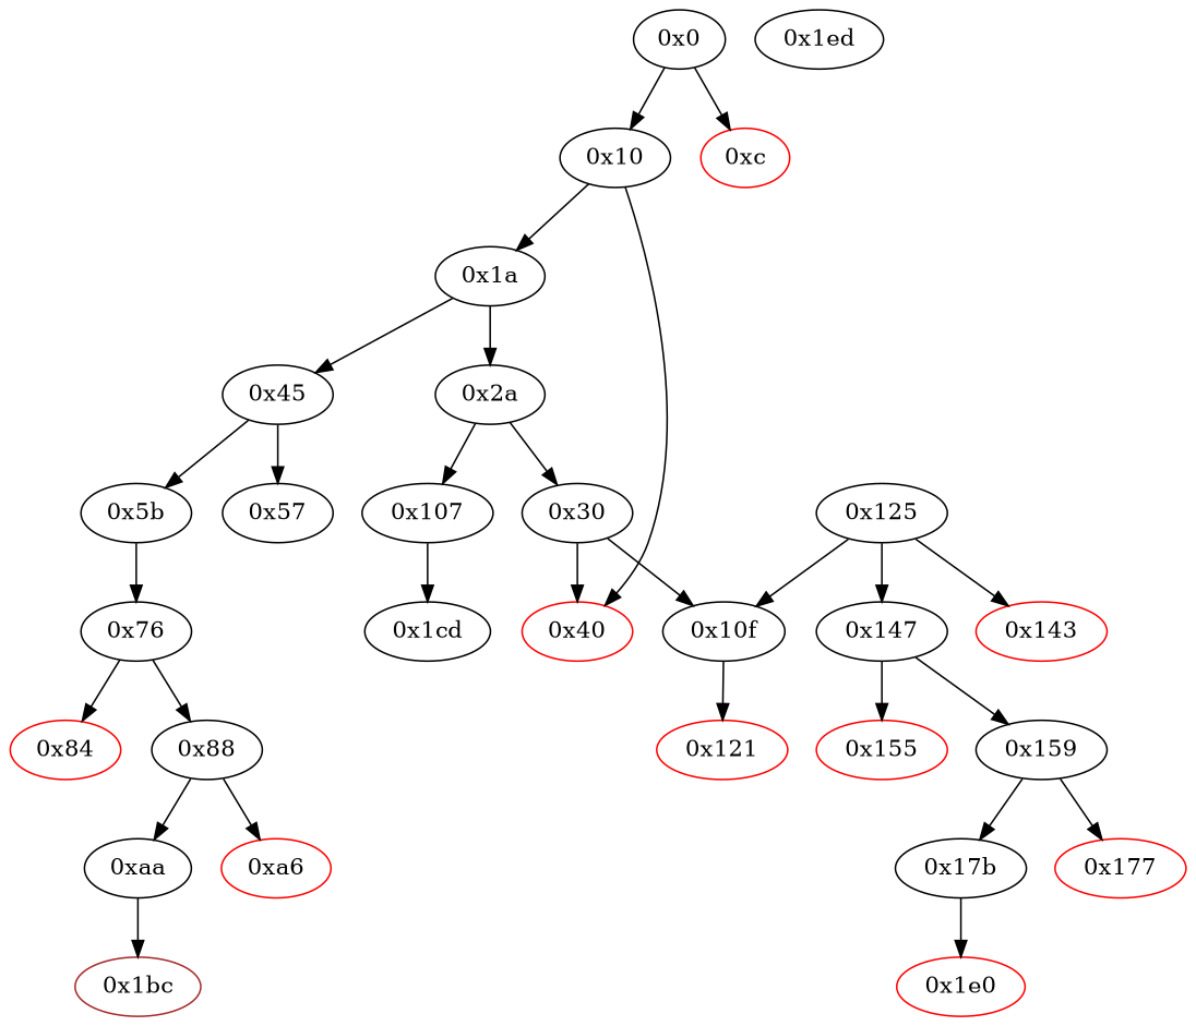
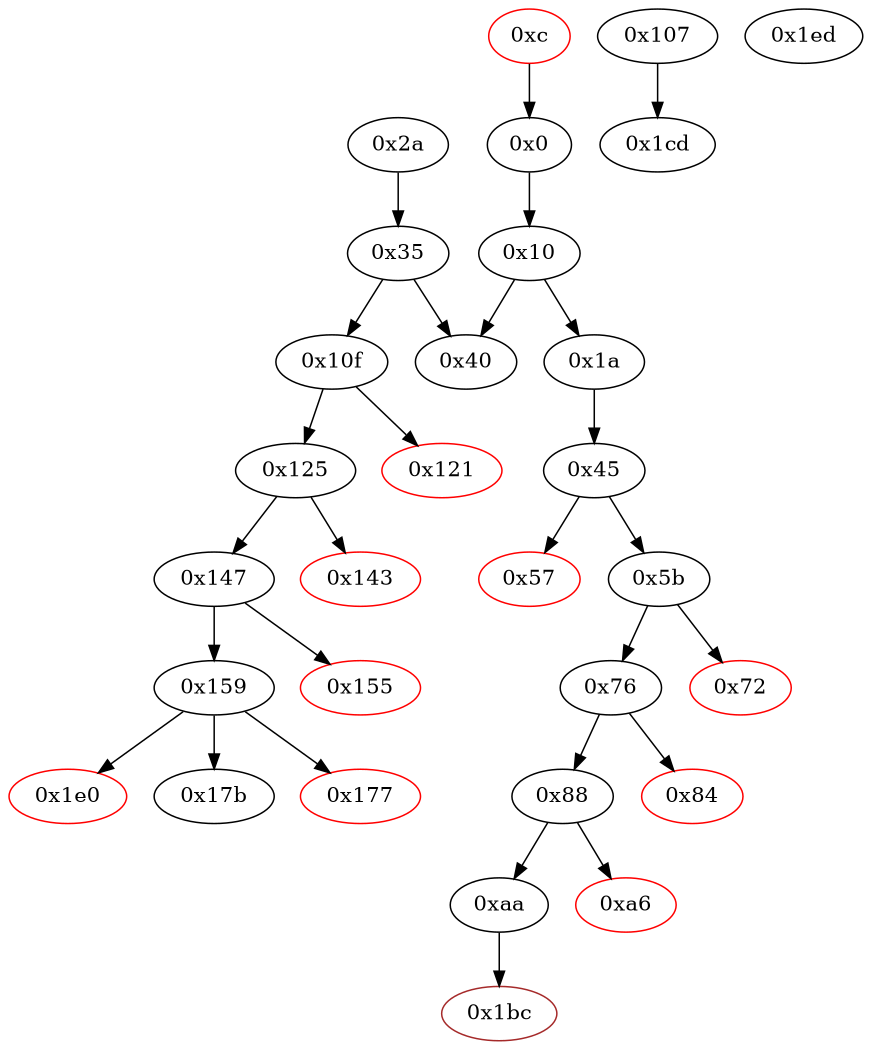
  strict digraph {
    node [fillcolor=white style=filled]
    "0x88"
    "0xaa"
    "0xa6" [color=red]
    "0x1bc" [color=brown]
    "0x1e0" [color=red]
    "0x17b"
    "0x159"
    "0x177" [color=red]
    "0x76"
    "0x84" [color=red]
    "0x2a"
-   "0x35" [label="0x30"]
+   "0x35"
    "0x107"
-   "0x40" [color=red]
+   "0x40" [color=black]
    "0x10f"
    "0x1cd"
    "0x10"
    "0x1a"
    "0x45"
    "0x125"
    "0x147"
    "0x143" [color=red]
    "0x155" [color=red]
-   "0x57" [color=black]
+   "0x57" [color=red]
    "0x121" [color=red]
    "0x1ed"
+   "0x72" [color=red]
    "0x5b"
    "0xc" [color=red]
    "0x0"
    "0x88" -> "0xaa"
    "0x88" -> "0xa6"
    "0xaa" -> "0x1bc"
-   "0x17b" -> "0x1e0"
+   "0x159" -> "0x1e0"
    "0x159" -> "0x17b"
    "0x159" -> "0x177"
    "0x76" -> "0x88"
    "0x76" -> "0x84"
    "0x2a" -> "0x35"
-   "0x2a" -> "0x107"
    "0x35" -> "0x40"
    "0x35" -> "0x10f"
    "0x107" -> "0x1cd"
-   "0x125" -> "0x10f"
+   "0x10f" -> "0x125"
    "0x10f" -> "0x121"
    "0x10" -> "0x40"
    "0x10" -> "0x1a"
-   "0x1a" -> "0x2a"
    "0x1a" -> "0x45"
    "0x45" -> "0x57"
    "0x45" -> "0x5b"
    "0x125" -> "0x147"
    "0x125" -> "0x143"
    "0x147" -> "0x159"
    "0x147" -> "0x155"
    "0x5b" -> "0x76"
+   "0x5b" -> "0x72"
    "0x0" -> "0x10"
-   "0x0" -> "0xc"
+   "0xc" -> "0x0"
  }
